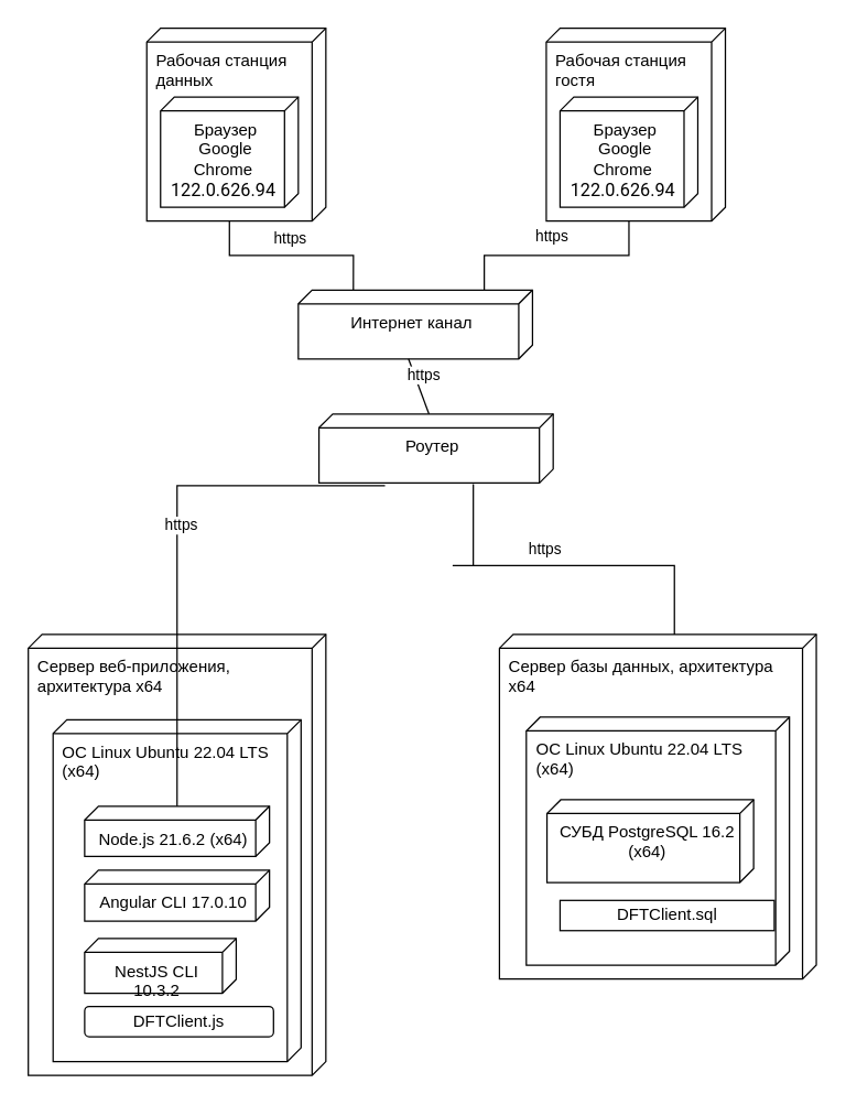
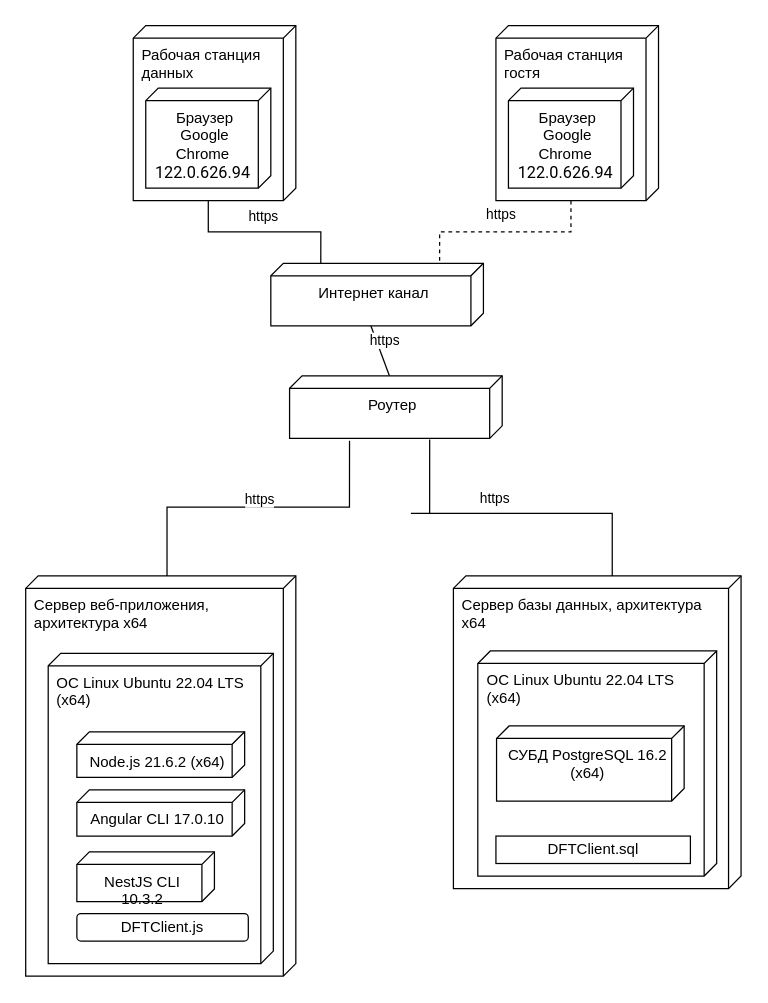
  <mxCell id="0" />
  <mxCell id="1" parent="0" />
  <mxCell id="2" value="Рабочая станция данных" style="verticalAlign=top;align=left;shape=cube;size=10;direction=south;fontStyle=0;html=1;boundedLbl=1;spacingLeft=5;whiteSpace=wrap;" vertex="1" parent="1"><mxGeometry x="106" y="20" width="130" height="140" as="geometry" /></mxCell>
  <mxCell id="3" value="Браузер Google Chrome&amp;nbsp;&lt;div&gt;&lt;span style=&quot;font-family: Roboto, Ubuntu, Arial, sans-serif; font-size: 13px; text-align: start;&quot;&gt;122.0.626.94&amp;nbsp;&lt;/span&gt;&lt;/div&gt;" style="verticalAlign=top;align=center;shape=cube;size=10;direction=south;html=1;boundedLbl=1;spacingLeft=5;whiteSpace=wrap;" vertex="1" parent="2"><mxGeometry width="100" height="80" relative="1" as="geometry"><mxPoint x="10" y="50" as="offset" /></mxGeometry></mxCell>
  <mxCell id="4" value="Рабочая станция гостя" style="verticalAlign=top;align=left;shape=cube;size=10;direction=south;fontStyle=0;html=1;boundedLbl=1;spacingLeft=5;whiteSpace=wrap;" vertex="1" parent="1"><mxGeometry x="396" y="20" width="130" height="140" as="geometry" /></mxCell>
  <mxCell id="5" value="Браузер Google Chrome&amp;nbsp;&lt;div&gt;&lt;span style=&quot;font-family: Roboto, Ubuntu, Arial, sans-serif; font-size: 13px; text-align: start;&quot;&gt;122.0.626.94&amp;nbsp;&lt;/span&gt;&lt;/div&gt;" style="verticalAlign=top;align=center;shape=cube;size=10;direction=south;html=1;boundedLbl=1;spacingLeft=5;whiteSpace=wrap;" vertex="1" parent="4"><mxGeometry width="100" height="80" relative="1" as="geometry"><mxPoint x="10" y="50" as="offset" /></mxGeometry></mxCell>
  <mxCell id="6" value="Интернет канал" style="verticalAlign=top;align=center;shape=cube;size=10;direction=south;html=1;boundedLbl=1;spacingLeft=5;whiteSpace=wrap;" vertex="1" parent="1"><mxGeometry x="216" y="210" width="170" height="50" as="geometry" /></mxCell>
  <mxCell id="7" value="https" style="endArrow=none;html=1;endSize=12;startArrow=none;startSize=14;startFill=0;align=center;verticalAlign=bottom;endFill=0;rounded=0;exitX=0;exitY=0;exitDx=140;exitDy=70;exitPerimeter=0;edgeStyle=orthogonalEdgeStyle;entryX=0;entryY=0.765;entryDx=0;entryDy=0;entryPerimeter=0;" edge="1" parent="1" source="2" target="6"><mxGeometry x="-0.014" y="3" relative="1" as="geometry"><mxPoint x="356" y="370" as="sourcePoint" /><mxPoint x="506" y="280" as="targetPoint" /><mxPoint as="offset" /></mxGeometry></mxCell>
- <mxCell id="8" value="https" style="endArrow=none;html=1;endSize=12;startArrow=none;startSize=14;startFill=0;align=center;verticalAlign=bottom;endFill=0;rounded=0;exitX=0;exitY=0;exitDx=140;exitDy=70;exitPerimeter=0;entryX=0;entryY=0.206;entryDx=0;entryDy=0;entryPerimeter=0;edgeStyle=orthogonalEdgeStyle;" edge="1" parent="1" source="4" target="6"><mxGeometry x="0.039" y="-5" relative="1" as="geometry"><mxPoint x="306" y="150" as="sourcePoint" /><mxPoint x="356" y="200" as="targetPoint" /><mxPoint as="offset" /></mxGeometry></mxCell>
+ <mxCell id="8" value="https" style="endArrow=none;html=1;endSize=12;startArrow=none;startSize=14;startFill=0;align=center;verticalAlign=bottom;endFill=0;rounded=0;exitX=0;exitY=0;exitDx=140;exitDy=70;exitPerimeter=0;entryX=0;entryY=0.206;entryDx=0;entryDy=0;entryPerimeter=0;edgeStyle=orthogonalEdgeStyle;dashed=1;" edge="1" parent="1" source="4" target="6"><mxGeometry x="0.039" y="-5" relative="1" as="geometry"><mxPoint x="306" y="150" as="sourcePoint" /><mxPoint x="356" y="200" as="targetPoint" /><mxPoint as="offset" /></mxGeometry></mxCell>
  <mxCell id="9" value="https" style="endArrow=none;html=1;endSize=12;startArrow=none;startSize=14;startFill=0;align=center;verticalAlign=bottom;endFill=0;rounded=0;exitX=0;exitY=0;exitDx=50;exitDy=90;exitPerimeter=0;entryX=0.06;entryY=0.524;entryDx=0;entryDy=0;entryPerimeter=0;" edge="1" parent="1" source="6" target="10"><mxGeometry x="-0.01" y="3" relative="1" as="geometry"><mxPoint x="296" y="280" as="sourcePoint" /><mxPoint x="297" y="306" as="targetPoint" /><mxPoint as="offset" /></mxGeometry></mxCell>
  <mxCell id="10" value="Роутер" style="verticalAlign=top;align=center;shape=cube;size=10;direction=south;html=1;boundedLbl=1;spacingLeft=5;whiteSpace=wrap;" vertex="1" parent="1"><mxGeometry x="231" y="300" width="170" height="50" as="geometry" /></mxCell>
  <mxCell id="11" value="Сервер веб-приложения, архитектура x64" style="verticalAlign=top;align=left;shape=cube;size=10;direction=south;fontStyle=0;html=1;boundedLbl=1;spacingLeft=5;whiteSpace=wrap;" vertex="1" parent="1"><mxGeometry x="20" y="460" width="216" height="320" as="geometry" /></mxCell>
  <mxCell id="12" value="&lt;span style=&quot;text-align: center;&quot;&gt;ОС Linux Ubuntu 22.04 LTS (x64)&lt;/span&gt;" style="verticalAlign=top;align=left;shape=cube;size=10;direction=south;fontStyle=0;html=1;boundedLbl=1;spacingLeft=5;whiteSpace=wrap;" vertex="1" parent="11"><mxGeometry x="18" y="61.94" width="180" height="248.06" as="geometry" /></mxCell>
  <mxCell id="13" value="Node.js 21.6.2 (x64)" style="verticalAlign=top;align=center;shape=cube;size=10;direction=south;html=1;boundedLbl=1;spacingLeft=5;whiteSpace=wrap;" vertex="1" parent="12"><mxGeometry x="22.92" y="62.7" width="134.17" height="36.524" as="geometry" /></mxCell>
  <mxCell id="14" value="Angular CLI 17.0.10" style="verticalAlign=top;align=center;shape=cube;size=10;direction=south;html=1;boundedLbl=1;spacingLeft=5;whiteSpace=wrap;" vertex="1" parent="12"><mxGeometry x="22.92" y="109.146" width="134.17" height="36.931" as="geometry" /></mxCell>
  <mxCell id="15" value="NestJS CLI 10.3.2" style="verticalAlign=top;align=center;shape=cube;size=10;direction=south;html=1;boundedLbl=1;spacingLeft=5;whiteSpace=wrap;" vertex="1" parent="12"><mxGeometry x="22.91" y="158.758" width="110" height="39.69" as="geometry" /></mxCell>
  <mxCell id="16" value="DFTClient.js" style="fontStyle=0;html=1;whiteSpace=wrap;rounded=1;" vertex="1" parent="12"><mxGeometry x="22.92" y="208.06" width="137.08" height="21.94" as="geometry" /></mxCell>
  <mxCell id="17" value="Сервер базы данных, архитектура x64" style="verticalAlign=top;align=left;shape=cube;size=10;direction=south;fontStyle=0;html=1;boundedLbl=1;spacingLeft=5;whiteSpace=wrap;" vertex="1" parent="1"><mxGeometry x="362" y="460" width="230" height="250" as="geometry" /></mxCell>
- <mxCell id="18" value="https" style="endArrow=none;html=1;endSize=12;startArrow=none;startSize=14;startFill=0;align=center;verticalAlign=bottom;endFill=0;rounded=0;exitX=1.04;exitY=0.718;exitDx=0;exitDy=0;exitPerimeter=0;edgeStyle=orthogonalEdgeStyle;" edge="1" parent="1" source="10" target="13"><mxGeometry x="-0.014" y="3" relative="1" as="geometry"><mxPoint x="106" y="400" as="sourcePoint" /><mxPoint x="196" y="450" as="targetPoint" /><mxPoint as="offset" /></mxGeometry></mxCell>
+ <mxCell id="18" value="https" style="endArrow=none;html=1;endSize=12;startArrow=none;startSize=14;startFill=0;align=center;verticalAlign=bottom;endFill=0;rounded=0;exitX=1.04;exitY=0.718;exitDx=0;exitDy=0;exitPerimeter=0;edgeStyle=orthogonalEdgeStyle;entryX=0;entryY=0;entryDx=0;entryDy=103;entryPerimeter=0;" edge="1" parent="1" source="10" target="11"><mxGeometry x="-0.014" y="3" relative="1" as="geometry"><mxPoint x="106" y="400" as="sourcePoint" /><mxPoint x="196" y="450" as="targetPoint" /><mxPoint as="offset" /></mxGeometry></mxCell>
  <mxCell id="19" value="https" style="endArrow=none;html=1;endSize=12;startArrow=none;startSize=14;startFill=0;align=center;verticalAlign=bottom;endFill=0;rounded=0;exitX=1.02;exitY=0.341;exitDx=0;exitDy=0;exitPerimeter=0;edgeStyle=orthogonalEdgeStyle;entryX=0;entryY=0;entryDx=0;entryDy=103;entryPerimeter=0;" edge="1" parent="1" source="10" target="17"><mxGeometry x="-0.014" y="3" relative="1" as="geometry"><mxPoint x="433" y="400" as="sourcePoint" /><mxPoint x="302" y="498" as="targetPoint" /><mxPoint as="offset" /><Array as="points"><mxPoint x="328" y="410" /><mxPoint x="475" y="410" /></Array></mxGeometry></mxCell>
  <mxCell id="20" value="&lt;span style=&quot;text-align: center;&quot;&gt;ОС Linux Ubuntu 22.04 LTS (x64)&lt;/span&gt;" style="verticalAlign=top;align=left;shape=cube;size=10;direction=south;fontStyle=0;html=1;boundedLbl=1;spacingLeft=5;whiteSpace=wrap;" vertex="1" parent="1"><mxGeometry x="381.5" y="520" width="191" height="180" as="geometry" /></mxCell>
  <mxCell id="21" value="СУБД PostgreSQL 16.2 (x64)" style="verticalAlign=top;align=center;shape=cube;size=10;direction=south;html=1;boundedLbl=1;spacingLeft=5;whiteSpace=wrap;" vertex="1" parent="20"><mxGeometry width="150" height="60" relative="1" as="geometry"><mxPoint x="15" y="60" as="offset" /></mxGeometry></mxCell>
- <mxCell id="22" value="DFTClient.sql" style="fontStyle=0;html=1;whiteSpace=wrap;" vertex="1" parent="20"><mxGeometry x="24.5" y="133.02" width="155.5" height="21.94" as="geometry" /></mxCell>
+ <mxCell id="22" value="DFTClient.sql" style="fontStyle=0;html=1;whiteSpace=wrap;" vertex="1" parent="20"><mxGeometry x="14.5" y="148.02" width="155.5" height="21.94" as="geometry" /></mxCell>
